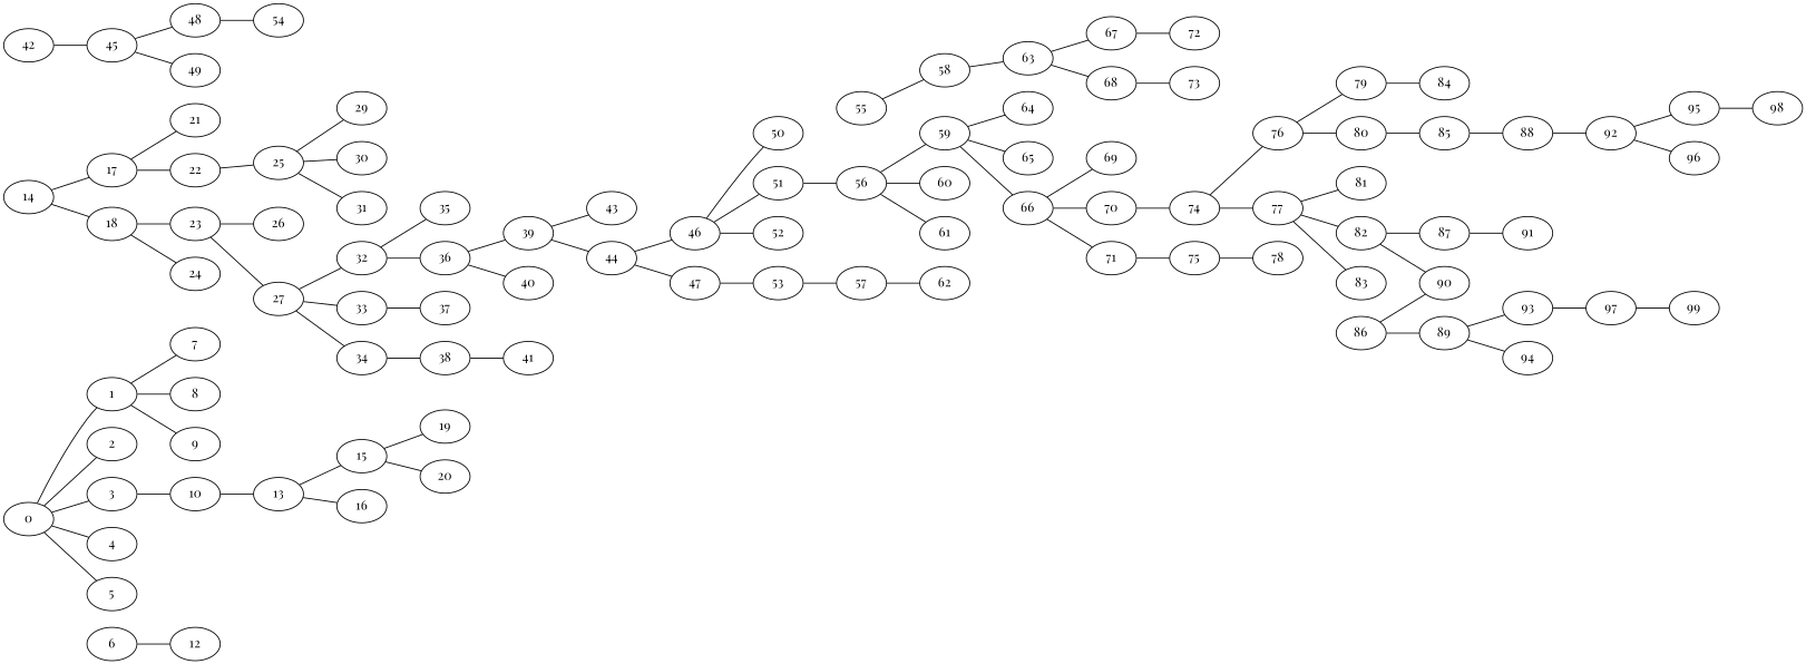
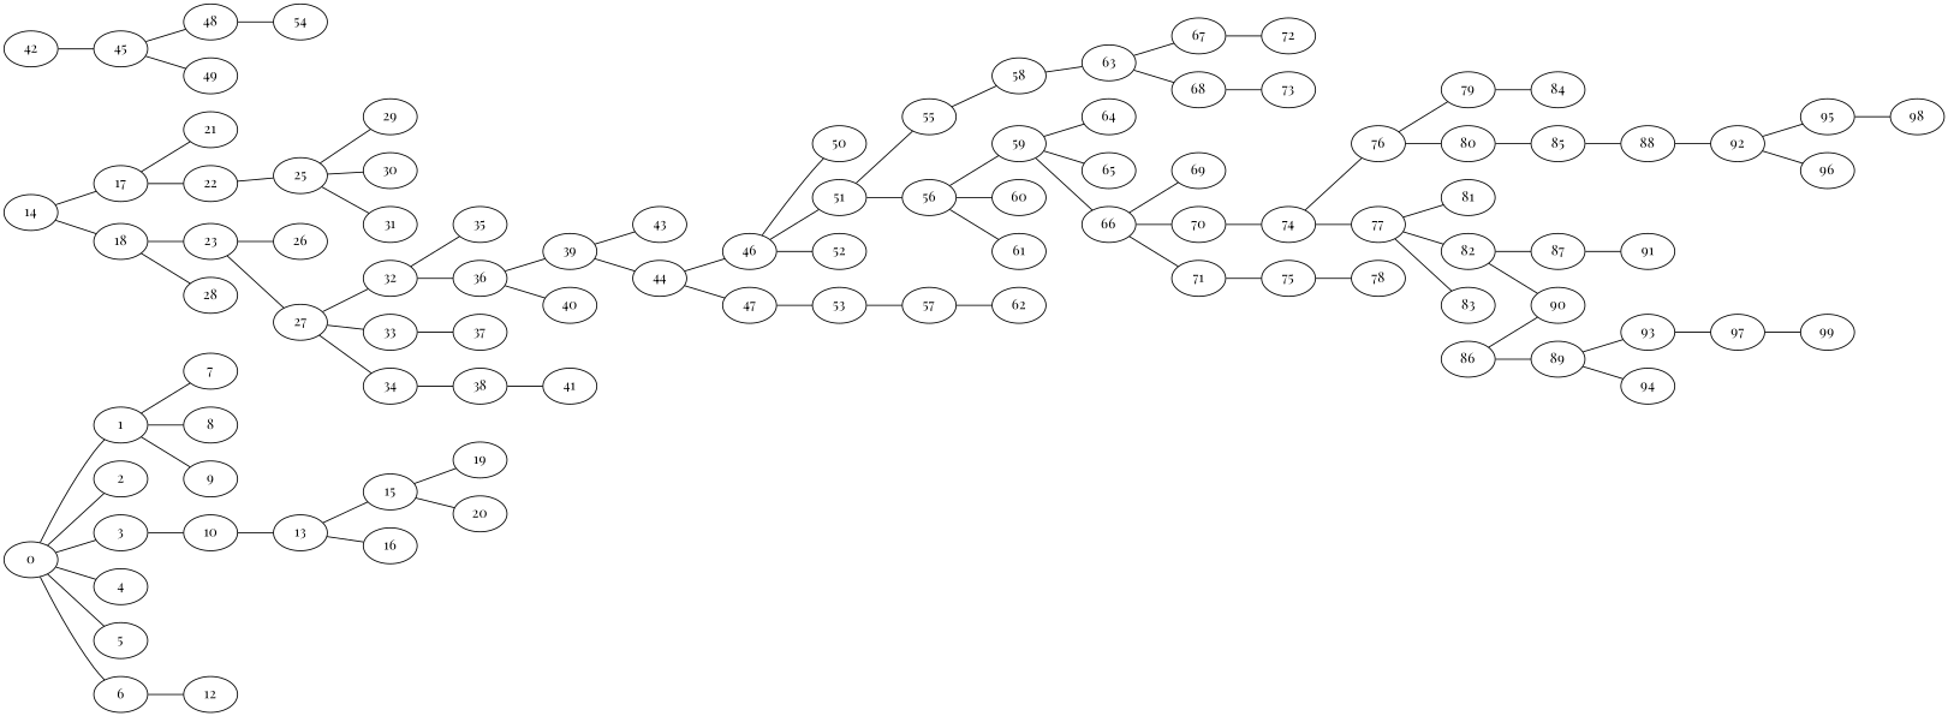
  graph {
    fontname="Playfair Display"
    rankdir=LR
    node [fontname="Playfair Display"]
    edge [fontname="Playfair Display"]
    0
    1
    2
    3
    4
    5
    6
    7
    8
    9
    10
    12
    13
    15
    16
    14
    17
    18
    19
    20
    21
    22
    23
-   24
+   24 [label=28]
    25
    26
    27
    29
    30
    31
    32
    33
    34
    35
    36
    37
    38
    39
    40
    41
    43
    44
    42
    45
    46
    47
    48
    49
    50
    51
    52
    53
    54
    55
    56
    57
    58
    59
    60
    61
    62
    63
    64
    65
    66
    67
    68
    69
    70
    71
    72
    73
    74
    75
    76
    77
    78
    79
    80
    81
    82
    83
    84
    85
    87
    90
    88
    86
    89
    91
    92
    93
    94
    95
    96
    97
    98
    99
    0 -- 1
    0 -- 2
    0 -- 3
    0 -- 4
    0 -- 5
+   0 -- 6
    1 -- 7
    1 -- 8
    1 -- 9
    3 -- 10
    6 -- 12
    10 -- 13
    13 -- 15
    13 -- 16
    15 -- 19
    15 -- 20
    14 -- 17
    14 -- 18
    17 -- 21
    17 -- 22
    18 -- 23
    18 -- 24
    22 -- 25
    23 -- 26
    23 -- 27
    25 -- 29
    25 -- 30
    25 -- 31
    27 -- 32
    27 -- 33
    27 -- 34
    32 -- 35
    32 -- 36
    33 -- 37
    34 -- 38
    36 -- 39
    36 -- 40
    38 -- 41
    39 -- 43
    39 -- 44
    44 -- 46
    44 -- 47
    42 -- 45
    45 -- 48
    45 -- 49
    46 -- 50
    46 -- 51
    46 -- 52
    47 -- 53
    48 -- 54
+   51 -- 55
    51 -- 56
    53 -- 57
    55 -- 58
    56 -- 59
    56 -- 60
    56 -- 61
    57 -- 62
    58 -- 63
    59 -- 64
    59 -- 65
    59 -- 66
    63 -- 67
    63 -- 68
    66 -- 69
    66 -- 70
    66 -- 71
    67 -- 72
    68 -- 73
    70 -- 74
    71 -- 75
    74 -- 76
    74 -- 77
    75 -- 78
    76 -- 79
    76 -- 80
    77 -- 81
    77 -- 82
    77 -- 83
    79 -- 84
    80 -- 85
    82 -- 87
    82 -- 90
    85 -- 88
    87 -- 91
    88 -- 92
    86 -- 90
    86 -- 89
    89 -- 93
    89 -- 94
    92 -- 95
    92 -- 96
    93 -- 97
    95 -- 98
    97 -- 99
  }
